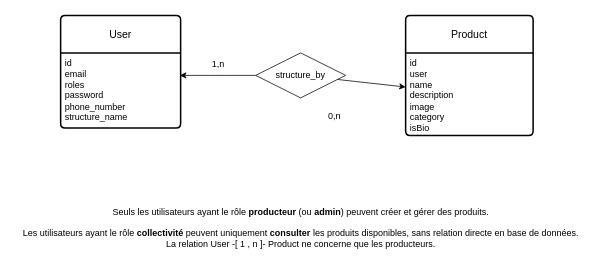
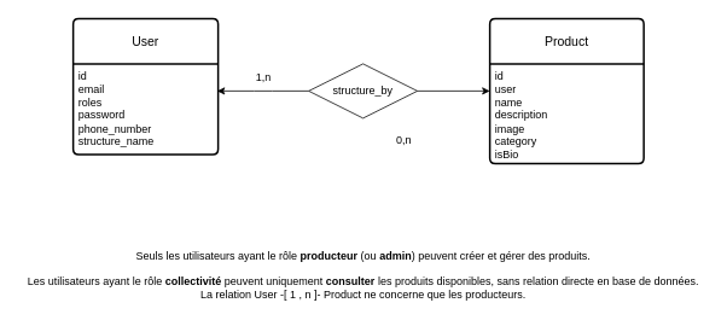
  <mxCell id="0" />
  <mxCell id="1" parent="0" />
  <mxCell id="2" value="User" style="swimlane;childLayout=stackLayout;horizontal=1;startSize=50;horizontalStack=0;rounded=1;fontSize=14;fontStyle=0;strokeWidth=2;resizeParent=0;resizeLast=1;shadow=0;dashed=0;align=center;arcSize=4;whiteSpace=wrap;html=1;" vertex="1" parent="1"><mxGeometry x="80" y="20" width="160" height="150" as="geometry"><mxRectangle x="80" y="150" width="70" height="50" as="alternateBounds" /></mxGeometry></mxCell>
  <mxCell id="3" value="id&lt;div&gt;&lt;font color=&quot;#000000&quot;&gt;email&lt;/font&gt;&lt;/div&gt;&lt;div&gt;&lt;font color=&quot;#000000&quot;&gt;roles&lt;/font&gt;&lt;/div&gt;&lt;div&gt;&lt;font color=&quot;#000000&quot;&gt;password&lt;/font&gt;&lt;/div&gt;&lt;div&gt;&lt;font color=&quot;#000000&quot;&gt;phone_number&lt;/font&gt;&lt;/div&gt;&lt;div&gt;&lt;font color=&quot;#000000&quot;&gt;structure_name&lt;/font&gt;&lt;/div&gt;" style="align=left;strokeColor=none;fillColor=none;spacingLeft=4;fontSize=12;verticalAlign=top;resizable=0;rotatable=0;part=1;html=1;" vertex="1" parent="2"><mxGeometry y="50" width="160" height="100" as="geometry" /></mxCell>
  <mxCell id="4" value="Product" style="swimlane;childLayout=stackLayout;horizontal=1;startSize=50;horizontalStack=0;rounded=1;fontSize=14;fontStyle=0;strokeWidth=2;resizeParent=0;resizeLast=1;shadow=0;dashed=0;align=center;arcSize=4;whiteSpace=wrap;html=1;" vertex="1" parent="1"><mxGeometry x="540" y="20" width="170" height="160" as="geometry" /></mxCell>
  <mxCell id="5" value="id&lt;div&gt;&lt;font color=&quot;#000000&quot;&gt;user&lt;br&gt;&lt;/font&gt;&lt;div&gt;name&lt;/div&gt;&lt;div&gt;description&lt;/div&gt;&lt;div&gt;image&lt;/div&gt;&lt;div&gt;category&lt;/div&gt;&lt;div&gt;isBio&lt;/div&gt;&lt;/div&gt;" style="align=left;strokeColor=none;fillColor=none;spacingLeft=4;fontSize=12;verticalAlign=top;resizable=0;rotatable=0;part=1;html=1;" vertex="1" parent="4"><mxGeometry y="50" width="170" height="110" as="geometry" /></mxCell>
  <mxCell id="6" value="1,n" style="text;html=1;align=center;verticalAlign=middle;resizable=0;points=[];autosize=1;strokeColor=none;fillColor=none;" vertex="1" parent="1"><mxGeometry x="270" y="70" width="40" height="30" as="geometry" /></mxCell>
  <mxCell id="7" value="0,n" style="text;html=1;align=center;verticalAlign=middle;resizable=0;points=[];autosize=1;strokeColor=none;fillColor=none;" vertex="1" parent="1"><mxGeometry x="425" y="140" width="40" height="30" as="geometry" /></mxCell>
- <mxCell id="8" value="" style="edgeStyle=none;html=1;" edge="1" parent="1" source="10" target="5"><mxGeometry relative="1" as="geometry" /></mxCell>
+ <mxCell id="8" value="" style="edgeStyle=none;html=1;entryX=0;entryY=0.5;entryDx=0;entryDy=0;" edge="1" parent="1" source="10" target="4"><mxGeometry relative="1" as="geometry" /></mxCell>
  <mxCell id="9" value="" style="edgeStyle=none;html=1;" edge="1" parent="1" source="10"><mxGeometry relative="1" as="geometry"><mxPoint x="239" y="100" as="targetPoint" /><Array as="points"><mxPoint x="290" y="100" /></Array></mxGeometry></mxCell>
  <mxCell id="10" value="structure_by" style="shape=rhombus;perimeter=rhombusPerimeter;whiteSpace=wrap;html=1;align=center;" vertex="1" parent="1"><mxGeometry x="340" y="70" width="120" height="60" as="geometry" /></mxCell>
  <mxCell id="11" value="&lt;span style=&quot;color: rgb(0, 0, 0);&quot;&gt;Seuls les utilisateurs ayant le rôle&amp;nbsp;&lt;/span&gt;&lt;strong data-end=&quot;237&quot; data-start=&quot;223&quot;&gt;producteur&lt;/strong&gt;&lt;span style=&quot;color: rgb(0, 0, 0);&quot;&gt;&amp;nbsp;(ou&amp;nbsp;&lt;/span&gt;&lt;strong data-end=&quot;251&quot; data-start=&quot;242&quot;&gt;admin&lt;/strong&gt;&lt;span style=&quot;color: rgb(0, 0, 0);&quot;&gt;) peuvent créer et gérer des produits.&lt;/span&gt;&lt;br data-end=&quot;292&quot; data-start=&quot;289&quot;&gt;&lt;br&gt;&lt;span style=&quot;color: rgb(0, 0, 0);&quot;&gt;Les utilisateurs ayant le rôle&amp;nbsp;&lt;/span&gt;&lt;strong data-end=&quot;339&quot; data-start=&quot;323&quot;&gt;collectivité&lt;/strong&gt;&lt;span style=&quot;color: rgb(0, 0, 0);&quot;&gt;&amp;nbsp;peuvent uniquement&amp;nbsp;&lt;/span&gt;&lt;strong data-end=&quot;372&quot; data-start=&quot;359&quot;&gt;consulter&lt;/strong&gt;&lt;span style=&quot;color: rgb(0, 0, 0);&quot;&gt;&amp;nbsp;les produits disponibles, sans relation directe en base de données.&lt;/span&gt;&lt;div&gt;&lt;font style=&quot;color: rgb(0, 0, 0);&quot;&gt;La relation User -[ 1 , n ]- Product ne concerne que les producteurs.&lt;/font&gt;&lt;/div&gt;" style="text;html=1;align=center;verticalAlign=middle;resizable=0;points=[];autosize=1;strokeColor=none;fillColor=none;" vertex="1" parent="1"><mxGeometry x="20" y="268" width="760" height="70" as="geometry" /></mxCell>
